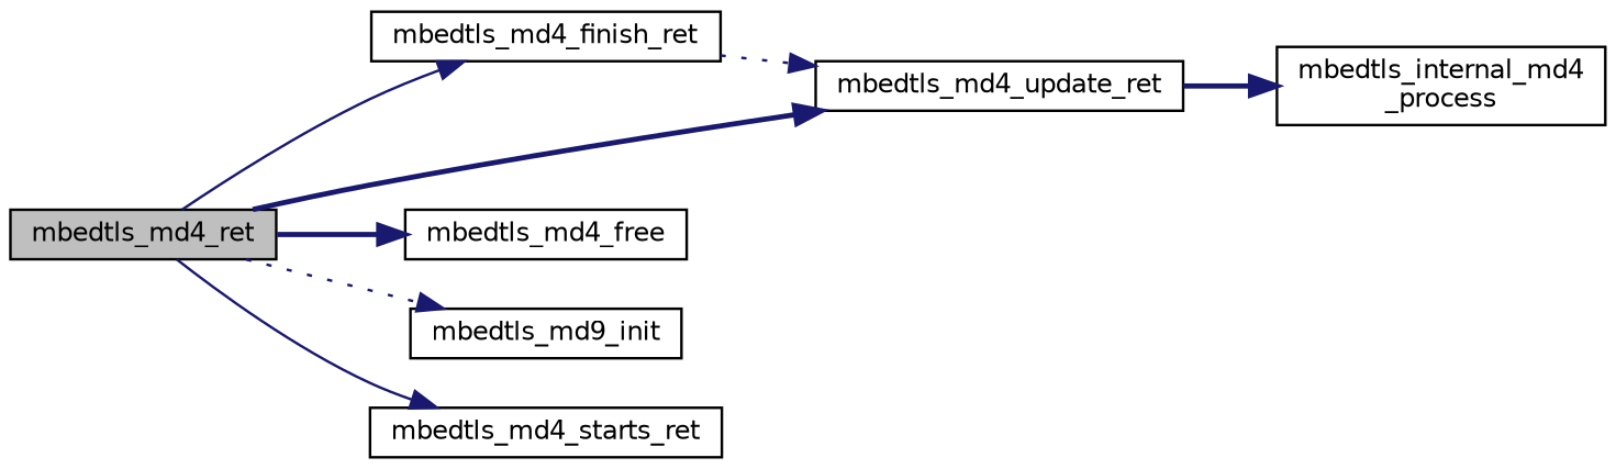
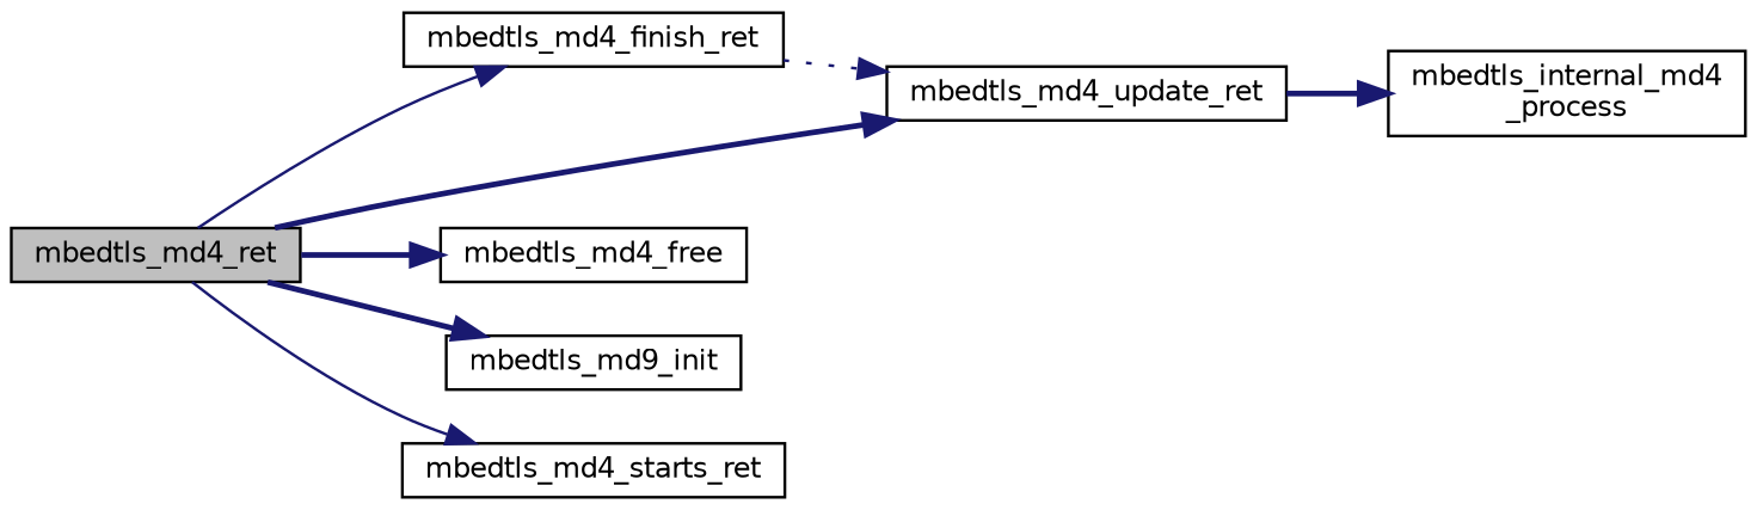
  digraph {
    rankdir=LR
    node [color=black fillcolor=white fontname=Helvetica fontsize=10 shape=record style=filled]
    edge [color=midnightblue fontname=Helvetica fontsize=10 labelfontname=Helvetica labelfontsize=10 style=bold]
    n1 [fillcolor=grey75 fontcolor=black height=0.2 label=mbedtls_md4_ret width=0.4]
    n2 [height=0.2 label=mbedtls_md4_finish_ret width=0.4]
    n3 [height=0.2 label=mbedtls_md4_update_ret width=0.4]
    n4 [height=0.2 label=mbedtls_md4_free width=0.4]
    n5 [height=0.2 label=mbedtls_md9_init width=0.4]
    n6 [height=0.2 label=mbedtls_md4_starts_ret width=0.4]
    n7 [height=0.2 label="mbedtls_internal_md4\l_process" width=0.4]
    n1 -> n2 [style=solid]
    n1 -> n3
    n1 -> n4
-   n1 -> n5 [style=dotted]
+   n1 -> n5
    n1 -> n6 [style=solid]
    n2 -> n3 [style=dotted]
    n3 -> n7
  }
